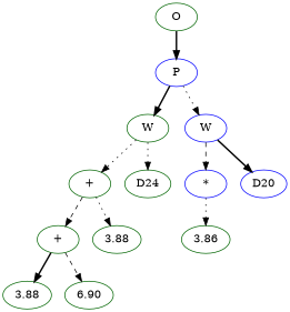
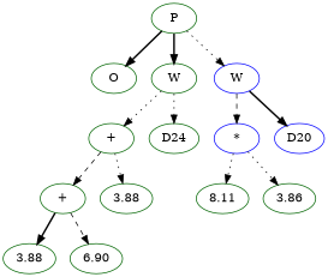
  digraph {
    node [color=darkgreen]
    edge [style=dotted]
    n1 [label=O]
-   n2 [color=blue label=P]
+   n2 [label=P]
    n3 [label=W]
    n4 [color=blue label=W]
    n5 [label="+"]
    n6 [label=D24]
    n7 [color=blue label="*"]
    n8 [color=blue label=D20]
    n9 [label="+"]
    n10 [label=3.88]
    n11 [label=3.88]
    n12 [label=6.90]
+   n13 [label=8.11]
    n14 [label=3.86]
-   n1 -> n2 [style=bold]
+   n2 -> n1 [style=bold]
    n2 -> n3 [style=bold]
    n2 -> n4
    n3 -> n5
    n3 -> n6
    n4 -> n7 [style=dashed]
    n4 -> n8 [style=bold]
    n5 -> n9 [style=dashed]
    n5 -> n10
+   n7 -> n13
    n7 -> n14
    n9 -> n11 [style=bold]
    n9 -> n12 [style=dashed]
  }
